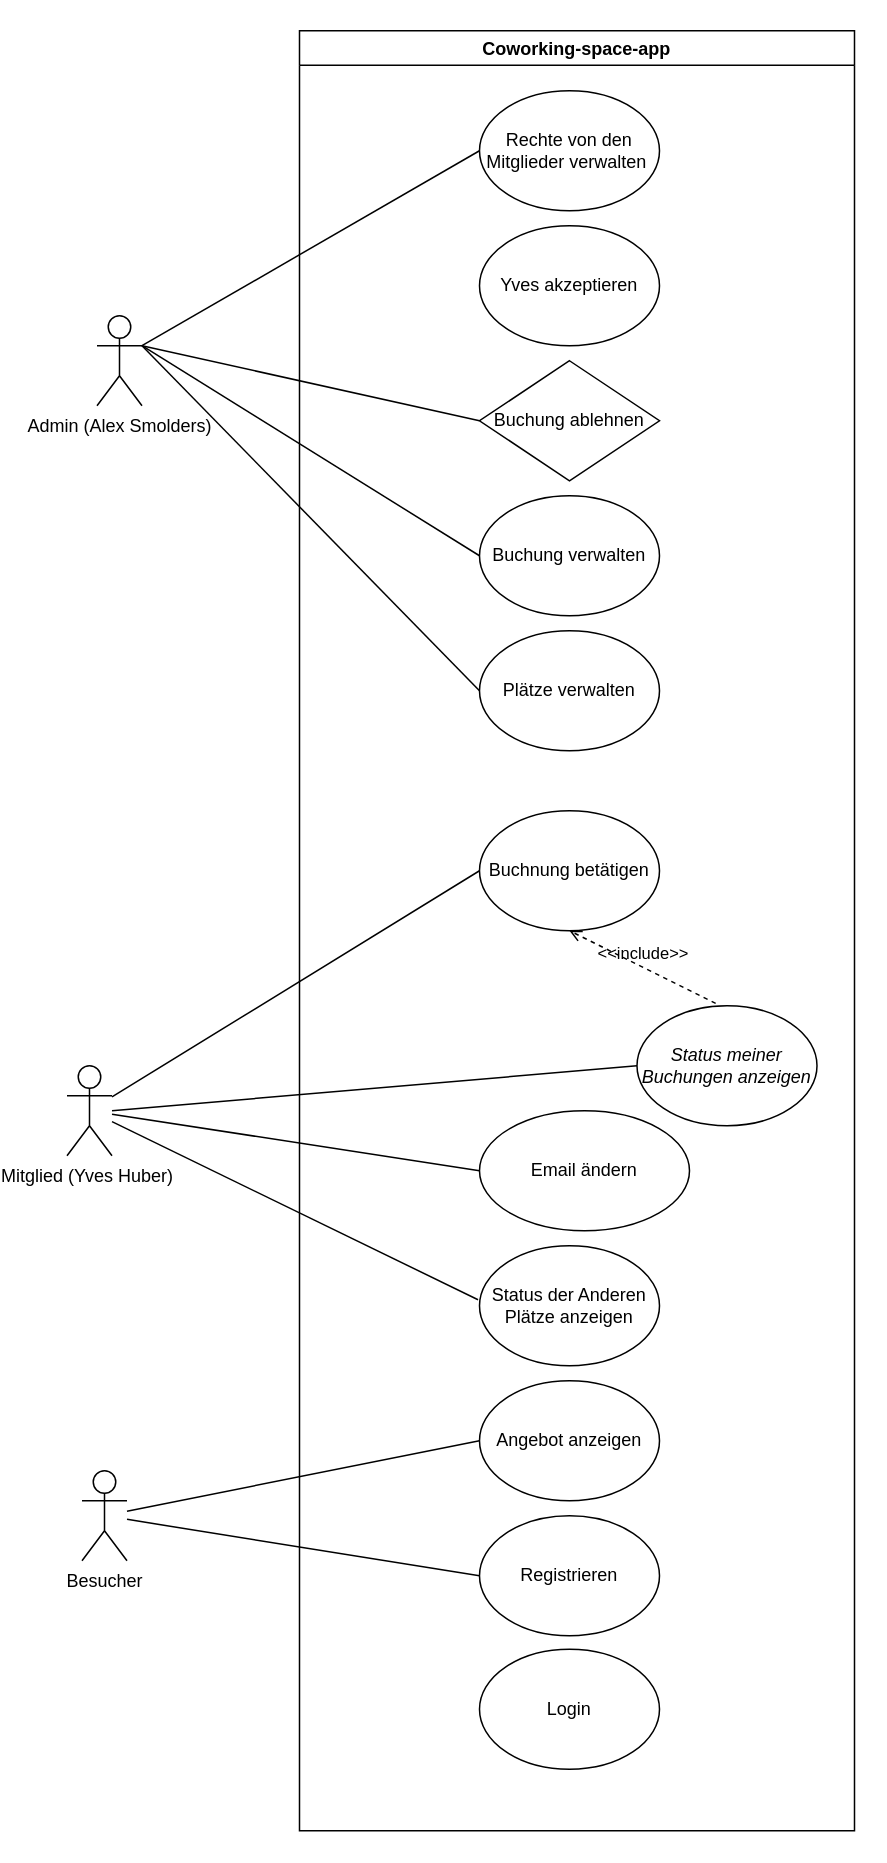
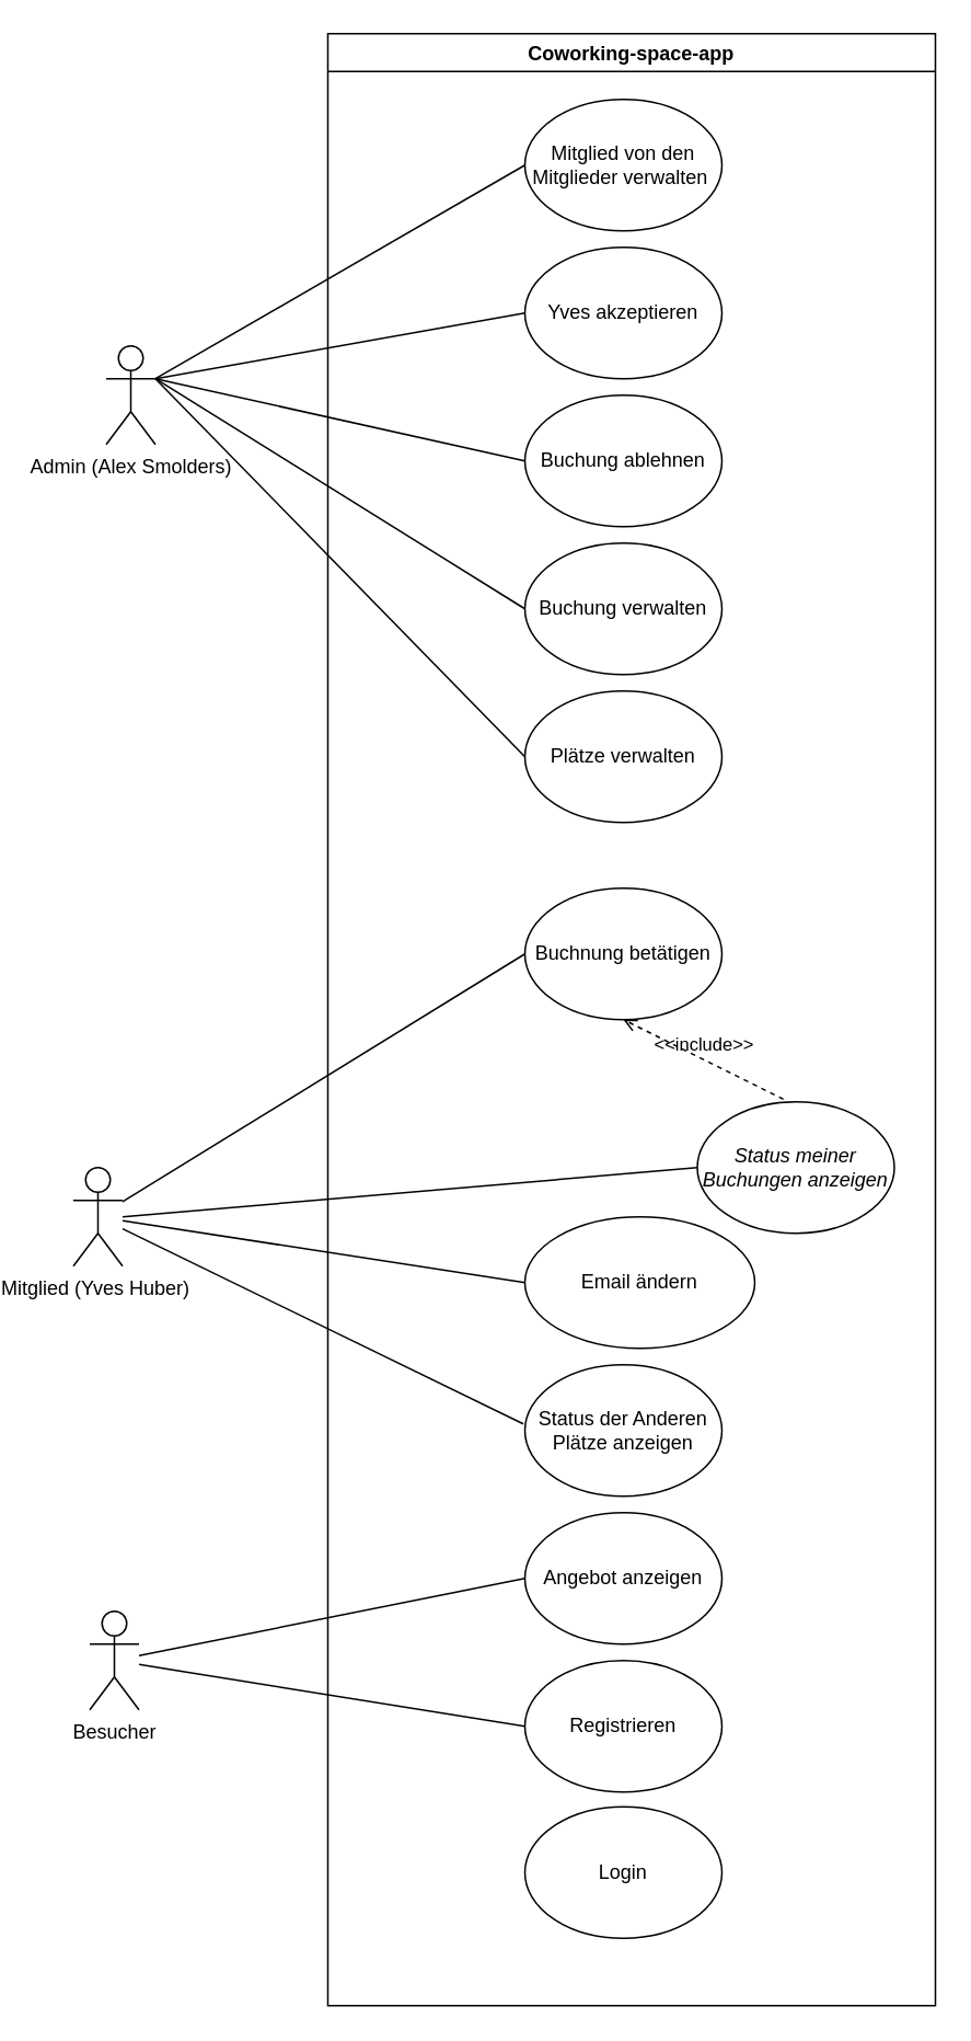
  <mxCell id="0" />
  <mxCell id="1" parent="0" />
  <mxCell id="2" value="Coworking-space-app" style="swimlane;" parent="1" vertex="1"><mxGeometry x="175" y="20" width="370" height="1200" as="geometry" /></mxCell>
- <mxCell id="3" value="Rechte von den Mitglieder verwalten&amp;nbsp;" style="ellipse;whiteSpace=wrap;html=1;" parent="2" vertex="1"><mxGeometry x="120" y="40" width="120" height="80" as="geometry" /></mxCell>
+ <mxCell id="3" value="Mitglied von den Mitglieder verwalten&amp;nbsp;" style="ellipse;whiteSpace=wrap;html=1;" parent="2" vertex="1"><mxGeometry x="120" y="40" width="120" height="80" as="geometry" /></mxCell>
  <mxCell id="4" value="Buchnung betätigen" style="ellipse;whiteSpace=wrap;html=1;" parent="2" vertex="1"><mxGeometry x="120" y="520" width="120" height="80" as="geometry" /></mxCell>
  <mxCell id="5" value="&lt;i&gt;Status meiner Buchungen anzeigen&lt;/i&gt;" style="ellipse;whiteSpace=wrap;html=1;" parent="2" vertex="1"><mxGeometry x="225" y="650" width="120" height="80" as="geometry" /></mxCell>
  <mxCell id="6" value="Email ändern" style="ellipse;whiteSpace=wrap;html=1;" parent="2" vertex="1"><mxGeometry x="120" y="720" width="140" height="80" as="geometry" /></mxCell>
  <mxCell id="7" value="&amp;lt;&amp;lt;include&amp;gt;&amp;gt;" style="html=1;verticalAlign=bottom;labelBackgroundColor=none;endArrow=open;endFill=0;dashed=1;rounded=0;entryX=0.5;entryY=1;entryDx=0;entryDy=0;exitX=0.437;exitY=-0.02;exitDx=0;exitDy=0;exitPerimeter=0;" parent="2" source="5" target="4" edge="1"><mxGeometry width="160" relative="1" as="geometry"><mxPoint x="-50" y="360" as="sourcePoint" /><mxPoint x="110" y="360" as="targetPoint" /></mxGeometry></mxCell>
  <mxCell id="8" value="Angebot anzeigen" style="ellipse;whiteSpace=wrap;html=1;" parent="2" vertex="1"><mxGeometry x="120" y="900" width="120" height="80" as="geometry" /></mxCell>
  <mxCell id="9" value="Registrieren" style="ellipse;whiteSpace=wrap;html=1;" parent="2" vertex="1"><mxGeometry x="120" y="990" width="120" height="80" as="geometry" /></mxCell>
  <mxCell id="10" value="Login" style="ellipse;whiteSpace=wrap;html=1;" parent="2" vertex="1"><mxGeometry x="120" y="1079" width="120" height="80" as="geometry" /></mxCell>
  <mxCell id="11" value="Status der Anderen Plätze anzeigen" style="ellipse;whiteSpace=wrap;html=1;" parent="2" vertex="1"><mxGeometry x="120" y="810" width="120" height="80" as="geometry" /></mxCell>
  <mxCell id="12" value="Yves akzeptieren" style="ellipse;whiteSpace=wrap;html=1;" parent="2" vertex="1"><mxGeometry x="120" y="130" width="120" height="80" as="geometry" /></mxCell>
- <mxCell id="13" value="Buchung ablehnen" style="rhombus;whiteSpace=wrap;html=1;" parent="2" vertex="1"><mxGeometry x="120" y="220" width="120" height="80" as="geometry" /></mxCell>
+ <mxCell id="13" value="Buchung ablehnen" style="ellipse;whiteSpace=wrap;html=1;" parent="2" vertex="1"><mxGeometry x="120" y="220" width="120" height="80" as="geometry" /></mxCell>
  <mxCell id="14" value="Buchung verwalten" style="ellipse;whiteSpace=wrap;html=1;" parent="2" vertex="1"><mxGeometry x="120" y="310" width="120" height="80" as="geometry" /></mxCell>
  <mxCell id="15" value="Plätze verwalten" style="ellipse;whiteSpace=wrap;html=1;" parent="2" vertex="1"><mxGeometry x="120" y="400" width="120" height="80" as="geometry" /></mxCell>
  <mxCell id="16" value="Admin (Alex Smolders)" style="shape=umlActor;verticalLabelPosition=bottom;verticalAlign=top;html=1;outlineConnect=0;" parent="1" vertex="1"><mxGeometry x="40" y="210" width="30" height="60" as="geometry" /></mxCell>
  <mxCell id="17" value="Mitglied (Yves Huber)&amp;nbsp;" style="shape=umlActor;verticalLabelPosition=bottom;verticalAlign=top;html=1;outlineConnect=0;" parent="1" vertex="1"><mxGeometry x="20" y="710" width="30" height="60" as="geometry" /></mxCell>
  <mxCell id="18" value="" style="endArrow=none;html=1;rounded=0;exitX=0;exitY=0.5;exitDx=0;exitDy=0;entryX=1;entryY=0.333;entryDx=0;entryDy=0;entryPerimeter=0;" parent="1" source="3" target="16" edge="1"><mxGeometry width="50" height="50" relative="1" as="geometry"><mxPoint x="160" y="440" as="sourcePoint" /><mxPoint x="90" y="140" as="targetPoint" /></mxGeometry></mxCell>
  <mxCell id="19" value="" style="endArrow=none;html=1;rounded=0;exitX=0;exitY=0.5;exitDx=0;exitDy=0;" parent="1" source="4" target="17" edge="1"><mxGeometry width="50" height="50" relative="1" as="geometry"><mxPoint x="290" y="140" as="sourcePoint" /><mxPoint x="150" y="260" as="targetPoint" /></mxGeometry></mxCell>
  <mxCell id="20" value="" style="endArrow=none;html=1;rounded=0;exitX=0;exitY=0.5;exitDx=0;exitDy=0;entryX=1;entryY=0.5;entryDx=0;entryDy=0;entryPerimeter=0;" parent="1" source="5" target="17" edge="1"><mxGeometry width="50" height="50" relative="1" as="geometry"><mxPoint x="290" y="260" as="sourcePoint" /><mxPoint x="60" y="340" as="targetPoint" /></mxGeometry></mxCell>
  <mxCell id="21" value="" style="endArrow=none;html=1;rounded=0;exitX=0;exitY=0.5;exitDx=0;exitDy=0;" parent="1" source="6" target="17" edge="1"><mxGeometry width="50" height="50" relative="1" as="geometry"><mxPoint x="290" y="380" as="sourcePoint" /><mxPoint x="90" y="340" as="targetPoint" /></mxGeometry></mxCell>
  <mxCell id="22" value="Besucher" style="shape=umlActor;verticalLabelPosition=bottom;verticalAlign=top;html=1;outlineConnect=0;" parent="1" vertex="1"><mxGeometry x="30" y="980" width="30" height="60" as="geometry" /></mxCell>
  <mxCell id="23" value="" style="endArrow=none;html=1;rounded=0;entryX=0;entryY=0.5;entryDx=0;entryDy=0;" parent="1" source="22" target="8" edge="1"><mxGeometry width="50" height="50" relative="1" as="geometry"><mxPoint x="270" y="670" as="sourcePoint" /><mxPoint x="310" y="630" as="targetPoint" /></mxGeometry></mxCell>
  <mxCell id="24" value="" style="endArrow=none;html=1;rounded=0;entryX=0;entryY=0.5;entryDx=0;entryDy=0;" parent="1" source="22" target="9" edge="1"><mxGeometry width="50" height="50" relative="1" as="geometry"><mxPoint x="80" y="630" as="sourcePoint" /><mxPoint x="-20" y="630" as="targetPoint" /></mxGeometry></mxCell>
  <mxCell id="25" value="" style="endArrow=none;html=1;rounded=0;exitX=-0.008;exitY=0.45;exitDx=0;exitDy=0;exitPerimeter=0;" parent="1" source="11" target="17" edge="1"><mxGeometry width="50" height="50" relative="1" as="geometry"><mxPoint x="230" y="550" as="sourcePoint" /><mxPoint x="280" y="500" as="targetPoint" /></mxGeometry></mxCell>
  <mxCell id="26" value="" style="endArrow=none;html=1;rounded=0;exitX=1;exitY=0.333;exitDx=0;exitDy=0;exitPerimeter=0;entryX=0;entryY=0.5;entryDx=0;entryDy=0;" parent="1" source="16" target="13" edge="1"><mxGeometry width="50" height="50" relative="1" as="geometry"><mxPoint x="230" y="380" as="sourcePoint" /><mxPoint x="280" y="330" as="targetPoint" /></mxGeometry></mxCell>
+ <mxCell id="27" value="" style="endArrow=none;html=1;rounded=0;exitX=0;exitY=0.5;exitDx=0;exitDy=0;entryX=1;entryY=0.333;entryDx=0;entryDy=0;entryPerimeter=0;" parent="1" source="12" target="16" edge="1"><mxGeometry width="50" height="50" relative="1" as="geometry"><mxPoint x="70" y="280" as="sourcePoint" /><mxPoint x="90" y="120" as="targetPoint" /></mxGeometry></mxCell>
  <mxCell id="28" value="" style="endArrow=none;html=1;rounded=0;exitX=0;exitY=0.5;exitDx=0;exitDy=0;entryX=1;entryY=0.333;entryDx=0;entryDy=0;entryPerimeter=0;" parent="1" source="14" target="16" edge="1"><mxGeometry width="50" height="50" relative="1" as="geometry"><mxPoint x="230" y="380" as="sourcePoint" /><mxPoint x="90" y="120" as="targetPoint" /></mxGeometry></mxCell>
  <mxCell id="29" value="" style="endArrow=none;html=1;rounded=0;exitX=0;exitY=0.5;exitDx=0;exitDy=0;" parent="1" source="15" edge="1"><mxGeometry width="50" height="50" relative="1" as="geometry"><mxPoint x="20" y="280" as="sourcePoint" /><mxPoint x="70" y="230" as="targetPoint" /></mxGeometry></mxCell>
